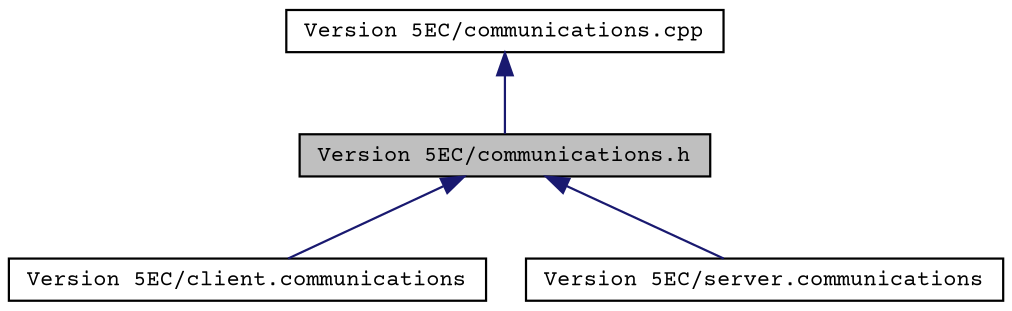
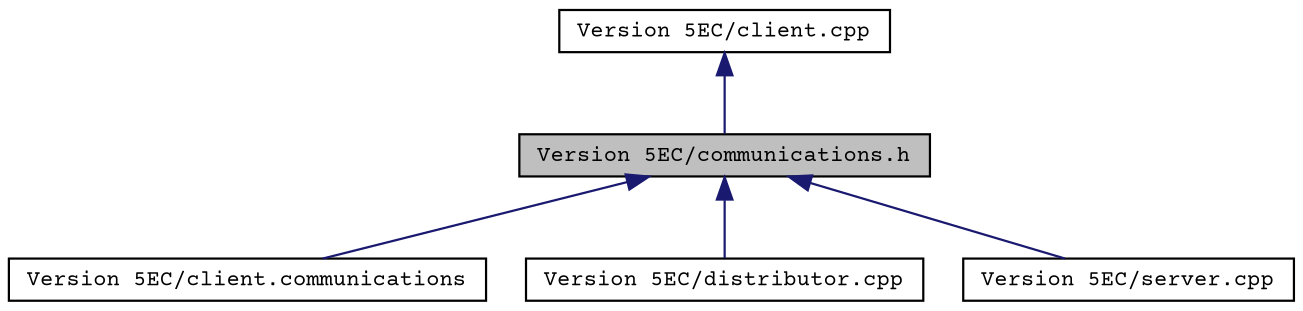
  digraph {
    fontname="Courier Prime"
    node [color=black fillcolor=white fontname="Courier Prime" fontsize=10 shape=record style=filled]
    edge [color=midnightblue dir=back fontname="Courier Prime" fontsize=10 labelfontname=Helvetica labelfontsize=10 style=solid]
    n1 [fillcolor=grey75 fontcolor=black height=0.2 label="Version 5EC/communications.h" width=0.4]
    n2 [height=0.2 label="Version 5EC/client.communications" width=0.4]
-   n4 [height=0.2 label="Version 5EC/server.communications" width=0.4]
-   n5 [height=0.2 label="Version 5EC/communications.cpp" width=0.4]
+   n3 [height=0.2 label="Version 5EC/distributor.cpp" width=0.4]
+   n4 [height=0.2 label="Version 5EC/server.cpp" width=0.4]
+   n5 [height=0.2 label="Version 5EC/client.cpp" width=0.4]
    n1 -> n2
+   n1 -> n3
    n1 -> n4
    n5 -> n1
  }
